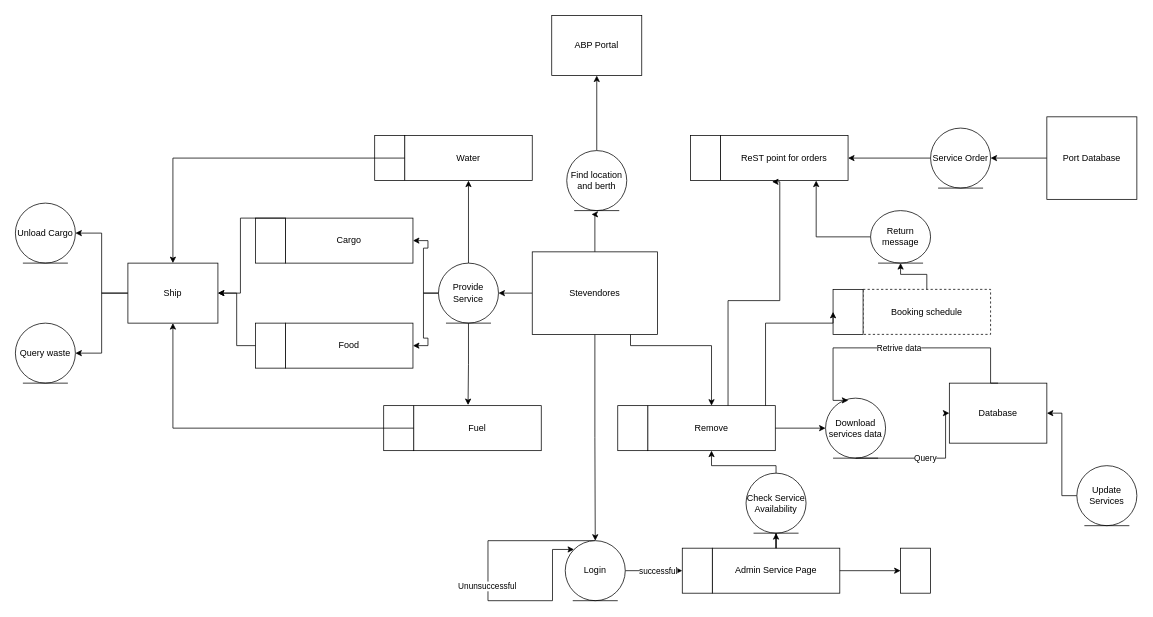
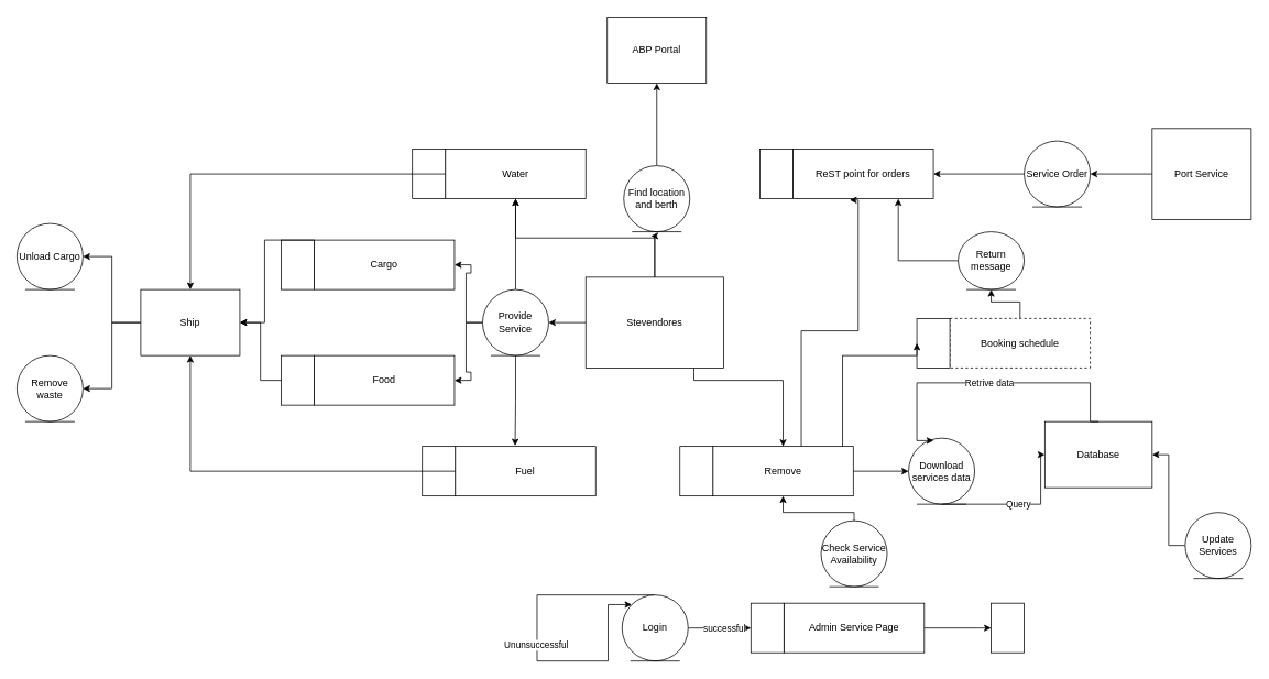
  <mxCell id="0" />
  <mxCell id="1" parent="0" />
  <mxCell id="2" style="edgeStyle=orthogonalEdgeStyle;rounded=0;orthogonalLoop=1;jettySize=auto;html=1;entryX=0;entryY=0;entryDx=0;entryDy=0;" parent="1" source="6" target="6" edge="1"><mxGeometry relative="1" as="geometry"><mxPoint x="644" y="780" as="sourcePoint" /><mxPoint x="700" y="590" as="targetPoint" /><Array as="points"><mxPoint x="650" y="720" /><mxPoint x="650" y="800" /><mxPoint x="736" y="800" /><mxPoint x="736" y="732" /></Array></mxGeometry></mxCell>
  <mxCell id="3" value="Ununsuccessful" style="edgeLabel;html=1;align=center;verticalAlign=middle;resizable=0;points=[];" parent="2" vertex="1" connectable="0"><mxGeometry y="-2" relative="1" as="geometry"><mxPoint as="offset" /></mxGeometry></mxCell>
  <mxCell id="4" style="edgeStyle=orthogonalEdgeStyle;rounded=0;orthogonalLoop=1;jettySize=auto;html=1;entryX=0;entryY=0.5;entryDx=0;entryDy=0;" parent="1" source="6" target="14" edge="1"><mxGeometry relative="1" as="geometry"><mxPoint x="900" y="610" as="targetPoint" /></mxGeometry></mxCell>
  <mxCell id="5" value="successful" style="edgeLabel;html=1;align=center;verticalAlign=middle;resizable=0;points=[];" parent="4" vertex="1" connectable="0"><mxGeometry x="0.125" relative="1" as="geometry"><mxPoint as="offset" /></mxGeometry></mxCell>
  <mxCell id="6" value="Login" style="ellipse;shape=umlEntity;whiteSpace=wrap;html=1;" parent="1" vertex="1"><mxGeometry x="753" y="720" width="80" height="80" as="geometry" /></mxCell>
- <mxCell id="7" style="edgeStyle=orthogonalEdgeStyle;rounded=0;orthogonalLoop=1;jettySize=auto;html=1;entryX=0.5;entryY=0;entryDx=0;entryDy=0;" parent="1" source="11" target="6" edge="1"><mxGeometry relative="1" as="geometry" /></mxCell>
+ <mxCell id="7" style="edgeStyle=orthogonalEdgeStyle;rounded=0;orthogonalLoop=1;jettySize=auto;html=1;" parent="1" source="11" target="33" edge="1"><mxGeometry relative="1" as="geometry" /></mxCell>
  <mxCell id="8" style="edgeStyle=orthogonalEdgeStyle;rounded=0;orthogonalLoop=1;jettySize=auto;html=1;" parent="1" source="11" target="31" edge="1"><mxGeometry relative="1" as="geometry" /></mxCell>
  <mxCell id="9" style="edgeStyle=orthogonalEdgeStyle;rounded=0;orthogonalLoop=1;jettySize=auto;html=1;entryX=0.5;entryY=0;entryDx=0;entryDy=0;" parent="1" source="11" target="54" edge="1"><mxGeometry relative="1" as="geometry"><Array as="points"><mxPoint x="840" y="460" /><mxPoint x="948" y="460" /></Array></mxGeometry></mxCell>
  <mxCell id="10" style="edgeStyle=orthogonalEdgeStyle;rounded=0;orthogonalLoop=1;jettySize=auto;html=1;entryX=0.413;entryY=1.063;entryDx=0;entryDy=0;entryPerimeter=0;" parent="1" source="11" target="73" edge="1"><mxGeometry relative="1" as="geometry"><Array as="points"><mxPoint x="793" y="285" /></Array></mxGeometry></mxCell>
  <mxCell id="11" value="Stevendores" style="rounded=0;whiteSpace=wrap;html=1;" parent="1" vertex="1"><mxGeometry x="709" y="335" width="167" height="110" as="geometry" /></mxCell>
  <mxCell id="12" value="" style="group" parent="1" vertex="1" connectable="0"><mxGeometry x="909" y="730" width="210" height="60" as="geometry" /></mxCell>
  <mxCell id="13" value="Admin Service Page" style="rounded=0;whiteSpace=wrap;html=1;fillColor=#FFFFFF ;strokeColor=#000000;" parent="12" vertex="1"><mxGeometry x="40" width="170" height="60" as="geometry" /></mxCell>
  <mxCell id="14" value="" style="rounded=0;whiteSpace=wrap;html=1;" parent="12" vertex="1"><mxGeometry width="40" height="60" as="geometry" /></mxCell>
  <mxCell id="15" value="" style="group" parent="1" vertex="1" connectable="0"><mxGeometry x="1200" y="730" width="210" height="60" as="geometry" /></mxCell>
  <mxCell id="16" value="" style="rounded=0;whiteSpace=wrap;html=1;" parent="15" vertex="1"><mxGeometry width="40" height="60" as="geometry" /></mxCell>
  <mxCell id="17" style="edgeStyle=orthogonalEdgeStyle;rounded=0;orthogonalLoop=1;jettySize=auto;html=1;entryX=1;entryY=0.5;entryDx=0;entryDy=0;" parent="1" source="18" target="23" edge="1"><mxGeometry relative="1" as="geometry" /></mxCell>
- <mxCell id="18" value="Port Database" style="rounded=0;whiteSpace=wrap;html=1;" parent="1" vertex="1"><mxGeometry x="1395" y="155" width="120" height="110" as="geometry" /></mxCell>
+ <mxCell id="18" value="Port Service" style="rounded=0;whiteSpace=wrap;html=1;" parent="1" vertex="1"><mxGeometry x="1395" y="155" width="120" height="110" as="geometry" /></mxCell>
  <mxCell id="19" value="" style="group" parent="1" vertex="1" connectable="0"><mxGeometry x="920" y="180" width="210" height="60" as="geometry" /></mxCell>
  <mxCell id="20" value="ReST point for orders" style="rounded=0;whiteSpace=wrap;html=1;fillColor=#FFFFFF ;strokeColor=#000000;" parent="19" vertex="1"><mxGeometry x="40" width="170" height="60" as="geometry" /></mxCell>
  <mxCell id="21" value="" style="rounded=0;whiteSpace=wrap;html=1;" parent="19" vertex="1"><mxGeometry width="40" height="60" as="geometry" /></mxCell>
  <mxCell id="22" style="edgeStyle=orthogonalEdgeStyle;rounded=0;orthogonalLoop=1;jettySize=auto;html=1;entryX=1;entryY=0.5;entryDx=0;entryDy=0;" parent="1" source="23" target="20" edge="1"><mxGeometry relative="1" as="geometry" /></mxCell>
  <mxCell id="23" value="Service Order" style="ellipse;shape=umlEntity;whiteSpace=wrap;html=1;" parent="1" vertex="1"><mxGeometry x="1240" y="170" width="80" height="80" as="geometry" /></mxCell>
  <mxCell id="24" style="edgeStyle=orthogonalEdgeStyle;rounded=0;orthogonalLoop=1;jettySize=auto;html=1;" parent="1" source="26" target="48" edge="1"><mxGeometry relative="1" as="geometry" /></mxCell>
  <mxCell id="25" style="edgeStyle=orthogonalEdgeStyle;rounded=0;orthogonalLoop=1;jettySize=auto;html=1;" parent="1" source="26" target="49" edge="1"><mxGeometry relative="1" as="geometry" /></mxCell>
  <mxCell id="26" value="Ship" style="rounded=0;whiteSpace=wrap;html=1;" parent="1" vertex="1"><mxGeometry x="170" y="350" width="120" height="80" as="geometry" /></mxCell>
  <mxCell id="27" style="edgeStyle=orthogonalEdgeStyle;rounded=0;orthogonalLoop=1;jettySize=auto;html=1;entryX=0.5;entryY=1;entryDx=0;entryDy=0;" parent="1" source="31" target="33" edge="1"><mxGeometry relative="1" as="geometry"><mxPoint x="623" y="280" as="targetPoint" /></mxGeometry></mxCell>
  <mxCell id="28" style="edgeStyle=orthogonalEdgeStyle;rounded=0;orthogonalLoop=1;jettySize=auto;html=1;entryX=0.426;entryY=-0.014;entryDx=0;entryDy=0;entryPerimeter=0;" parent="1" source="31" target="37" edge="1"><mxGeometry relative="1" as="geometry"><mxPoint x="623" y="470" as="targetPoint" /></mxGeometry></mxCell>
  <mxCell id="29" style="edgeStyle=orthogonalEdgeStyle;rounded=0;orthogonalLoop=1;jettySize=auto;html=1;entryX=1;entryY=0.5;entryDx=0;entryDy=0;" parent="1" source="31" target="41" edge="1"><mxGeometry relative="1" as="geometry"><mxPoint x="550" y="390" as="targetPoint" /></mxGeometry></mxCell>
  <mxCell id="30" style="edgeStyle=orthogonalEdgeStyle;rounded=0;orthogonalLoop=1;jettySize=auto;html=1;entryX=1;entryY=0.5;entryDx=0;entryDy=0;" parent="1" source="31" target="45" edge="1"><mxGeometry relative="1" as="geometry" /></mxCell>
  <mxCell id="31" value="Provide Service" style="ellipse;shape=umlEntity;whiteSpace=wrap;html=1;" parent="1" vertex="1"><mxGeometry x="584" y="350" width="80" height="80" as="geometry" /></mxCell>
  <mxCell id="32" value="" style="group" parent="1" vertex="1" connectable="0"><mxGeometry x="499" y="180" width="210" height="60" as="geometry" /></mxCell>
  <mxCell id="33" value="Water" style="rounded=0;whiteSpace=wrap;html=1;fillColor=#FFFFFF ;strokeColor=#000000;" parent="32" vertex="1"><mxGeometry x="40" width="170" height="60" as="geometry" /></mxCell>
  <mxCell id="34" value="" style="rounded=0;whiteSpace=wrap;html=1;" parent="32" vertex="1"><mxGeometry width="40" height="60" as="geometry" /></mxCell>
  <mxCell id="35" style="edgeStyle=orthogonalEdgeStyle;rounded=0;orthogonalLoop=1;jettySize=auto;html=1;" parent="1" source="33" target="26" edge="1"><mxGeometry relative="1" as="geometry" /></mxCell>
  <mxCell id="36" value="" style="group" parent="1" vertex="1" connectable="0"><mxGeometry x="511" y="540" width="210" height="60" as="geometry" /></mxCell>
  <mxCell id="37" value="Fuel" style="rounded=0;whiteSpace=wrap;html=1;fillColor=#FFFFFF ;strokeColor=#000000;" parent="36" vertex="1"><mxGeometry x="40" width="170" height="60" as="geometry" /></mxCell>
  <mxCell id="38" value="" style="rounded=0;whiteSpace=wrap;html=1;" parent="36" vertex="1"><mxGeometry width="40" height="60" as="geometry" /></mxCell>
  <mxCell id="39" style="edgeStyle=orthogonalEdgeStyle;rounded=0;orthogonalLoop=1;jettySize=auto;html=1;entryX=0.5;entryY=1;entryDx=0;entryDy=0;" parent="1" source="37" target="26" edge="1"><mxGeometry relative="1" as="geometry" /></mxCell>
  <mxCell id="40" value="" style="group" parent="1" vertex="1" connectable="0"><mxGeometry x="340" y="430" width="210" height="60" as="geometry" /></mxCell>
  <mxCell id="41" value="Food" style="rounded=0;whiteSpace=wrap;html=1;fillColor=#FFFFFF ;strokeColor=#000000;" parent="40" vertex="1"><mxGeometry x="40" width="170" height="60" as="geometry" /></mxCell>
  <mxCell id="42" value="" style="rounded=0;whiteSpace=wrap;html=1;" parent="40" vertex="1"><mxGeometry width="40" height="60" as="geometry" /></mxCell>
  <mxCell id="43" style="edgeStyle=orthogonalEdgeStyle;rounded=0;orthogonalLoop=1;jettySize=auto;html=1;entryX=1;entryY=0.5;entryDx=0;entryDy=0;" parent="1" source="42" target="26" edge="1"><mxGeometry relative="1" as="geometry" /></mxCell>
  <mxCell id="44" value="" style="group" parent="1" vertex="1" connectable="0"><mxGeometry x="340" y="290" width="210" height="60" as="geometry" /></mxCell>
  <mxCell id="45" value="Cargo" style="rounded=0;whiteSpace=wrap;html=1;fillColor=#FFFFFF ;strokeColor=#000000;" parent="44" vertex="1"><mxGeometry x="40" width="170" height="60" as="geometry" /></mxCell>
  <mxCell id="46" value="" style="rounded=0;whiteSpace=wrap;html=1;" parent="44" vertex="1"><mxGeometry width="40" height="60" as="geometry" /></mxCell>
  <mxCell id="47" style="edgeStyle=orthogonalEdgeStyle;rounded=0;orthogonalLoop=1;jettySize=auto;html=1;" parent="1" source="45" edge="1"><mxGeometry relative="1" as="geometry"><mxPoint x="290" y="390" as="targetPoint" /><Array as="points"><mxPoint x="320" y="290" /><mxPoint x="320" y="390" /></Array></mxGeometry></mxCell>
- <mxCell id="48" value="Query waste" style="ellipse;shape=umlEntity;whiteSpace=wrap;html=1;" parent="1" vertex="1"><mxGeometry x="20" y="430" width="80" height="80" as="geometry" /></mxCell>
+ <mxCell id="48" value="Remove waste" style="ellipse;shape=umlEntity;whiteSpace=wrap;html=1;" parent="1" vertex="1"><mxGeometry x="20" y="430" width="80" height="80" as="geometry" /></mxCell>
  <mxCell id="49" value="Unload Cargo" style="ellipse;shape=umlEntity;whiteSpace=wrap;html=1;" parent="1" vertex="1"><mxGeometry x="20" y="270" width="80" height="80" as="geometry" /></mxCell>
  <mxCell id="50" style="edgeStyle=orthogonalEdgeStyle;rounded=0;orthogonalLoop=1;jettySize=auto;html=1;entryX=1;entryY=0.5;entryDx=0;entryDy=0;" parent="1" source="51" target="52" edge="1"><mxGeometry relative="1" as="geometry" /></mxCell>
  <mxCell id="51" value="Update Services" style="ellipse;shape=umlEntity;whiteSpace=wrap;html=1;" parent="1" vertex="1"><mxGeometry x="1435" y="620" width="80" height="80" as="geometry" /></mxCell>
  <mxCell id="52" value="Database" style="rounded=0;whiteSpace=wrap;html=1;" parent="1" vertex="1"><mxGeometry x="1265" y="510" width="130" height="80" as="geometry" /></mxCell>
  <mxCell id="53" value="" style="group" parent="1" vertex="1" connectable="0"><mxGeometry x="823" y="540" width="210" height="60" as="geometry" /></mxCell>
  <mxCell id="54" value="Remove" style="rounded=0;whiteSpace=wrap;html=1;fillColor=#FFFFFF ;strokeColor=#000000;" parent="53" vertex="1"><mxGeometry x="40" width="170" height="60" as="geometry" /></mxCell>
  <mxCell id="55" value="" style="rounded=0;whiteSpace=wrap;html=1;" parent="53" vertex="1"><mxGeometry width="40" height="60" as="geometry" /></mxCell>
  <mxCell id="56" value="Download services data" style="ellipse;shape=umlEntity;whiteSpace=wrap;html=1;" parent="1" vertex="1"><mxGeometry x="1100" y="530" width="80" height="80" as="geometry" /></mxCell>
  <mxCell id="57" value="Query" style="edgeStyle=orthogonalEdgeStyle;rounded=0;orthogonalLoop=1;jettySize=auto;html=1;entryX=0;entryY=0.5;entryDx=0;entryDy=0;exitX=0.5;exitY=1;exitDx=0;exitDy=0;" parent="1" source="56" target="52" edge="1"><mxGeometry relative="1" as="geometry"><mxPoint x="1190" y="685.359" as="sourcePoint" /><mxPoint x="1280" y="530" as="targetPoint" /><Array as="points"><mxPoint x="1260" y="610" /><mxPoint x="1260" y="550" /></Array></mxGeometry></mxCell>
  <mxCell id="58" value="Retrive data" style="edgeStyle=orthogonalEdgeStyle;rounded=0;orthogonalLoop=1;jettySize=auto;html=1;entryX=0.379;entryY=0.037;entryDx=0;entryDy=0;entryPerimeter=0;exitX=0.5;exitY=0;exitDx=0;exitDy=0;" parent="1" source="52" target="56" edge="1"><mxGeometry relative="1" as="geometry"><mxPoint x="1440" y="483" as="sourcePoint" /><mxPoint x="1240" y="693.542" as="targetPoint" /><Array as="points"><mxPoint x="1320" y="510" /><mxPoint x="1320" y="463" /><mxPoint x="1110" y="463" /></Array></mxGeometry></mxCell>
  <mxCell id="59" style="edgeStyle=orthogonalEdgeStyle;rounded=0;orthogonalLoop=1;jettySize=auto;html=1;" parent="1" source="54" target="56" edge="1"><mxGeometry relative="1" as="geometry" /></mxCell>
  <mxCell id="60" style="edgeStyle=orthogonalEdgeStyle;rounded=0;orthogonalLoop=1;jettySize=auto;html=1;entryX=0.5;entryY=1;entryDx=0;entryDy=0;" parent="1" source="61" target="54" edge="1"><mxGeometry relative="1" as="geometry"><Array as="points"><mxPoint x="1034" y="620" /><mxPoint x="948" y="620" /></Array></mxGeometry></mxCell>
  <mxCell id="61" value="Check Service Availability" style="ellipse;shape=umlEntity;whiteSpace=wrap;html=1;" parent="1" vertex="1"><mxGeometry x="994" y="630" width="80" height="80" as="geometry" /></mxCell>
- <mxCell id="62" style="edgeStyle=orthogonalEdgeStyle;rounded=0;orthogonalLoop=1;jettySize=auto;html=1;" parent="1" source="13" target="61" edge="1"><mxGeometry relative="1" as="geometry" /></mxCell>
  <mxCell id="63" style="edgeStyle=orthogonalEdgeStyle;rounded=0;orthogonalLoop=1;jettySize=auto;html=1;entryX=0;entryY=0.5;entryDx=0;entryDy=0;" parent="1" source="13" target="16" edge="1"><mxGeometry relative="1" as="geometry" /></mxCell>
  <mxCell id="64" style="edgeStyle=orthogonalEdgeStyle;rounded=0;orthogonalLoop=1;jettySize=auto;html=1;entryX=0.404;entryY=1.026;entryDx=0;entryDy=0;entryPerimeter=0;" parent="1" source="54" target="20" edge="1"><mxGeometry relative="1" as="geometry"><Array as="points"><mxPoint x="970" y="400" /><mxPoint x="1039" y="400" /></Array></mxGeometry></mxCell>
  <mxCell id="65" value="" style="group" parent="1" vertex="1" connectable="0"><mxGeometry x="1110" y="385" width="210" height="60" as="geometry" /></mxCell>
  <mxCell id="66" value="Booking schedule" style="rounded=0;whiteSpace=wrap;html=1;fillColor=#FFFFFF ;strokeColor=#000000;dashed=1;" parent="65" vertex="1"><mxGeometry x="40" width="170" height="60" as="geometry" /></mxCell>
  <mxCell id="67" value="" style="rounded=0;whiteSpace=wrap;html=1;" parent="65" vertex="1"><mxGeometry width="40" height="60" as="geometry" /></mxCell>
  <mxCell id="68" style="edgeStyle=orthogonalEdgeStyle;rounded=0;orthogonalLoop=1;jettySize=auto;html=1;entryX=0;entryY=0.5;entryDx=0;entryDy=0;" parent="1" source="54" target="67" edge="1"><mxGeometry relative="1" as="geometry"><Array as="points"><mxPoint x="1020" y="430" /><mxPoint x="1110" y="430" /></Array></mxGeometry></mxCell>
  <mxCell id="69" style="edgeStyle=orthogonalEdgeStyle;rounded=0;orthogonalLoop=1;jettySize=auto;html=1;entryX=0.75;entryY=1;entryDx=0;entryDy=0;" parent="1" source="70" target="20" edge="1"><mxGeometry relative="1" as="geometry" /></mxCell>
  <mxCell id="70" value="Return message" style="ellipse;shape=umlEntity;whiteSpace=wrap;html=1;" parent="1" vertex="1"><mxGeometry x="1160" y="280" width="80" height="70" as="geometry" /></mxCell>
  <mxCell id="71" style="edgeStyle=orthogonalEdgeStyle;rounded=0;orthogonalLoop=1;jettySize=auto;html=1;entryX=0.5;entryY=1;entryDx=0;entryDy=0;" parent="1" source="66" target="70" edge="1"><mxGeometry relative="1" as="geometry" /></mxCell>
  <mxCell id="72" style="edgeStyle=orthogonalEdgeStyle;rounded=0;orthogonalLoop=1;jettySize=auto;html=1;" parent="1" source="73" target="74" edge="1"><mxGeometry relative="1" as="geometry" /></mxCell>
  <mxCell id="73" value="Find location and berth" style="ellipse;shape=umlEntity;whiteSpace=wrap;html=1;" parent="1" vertex="1"><mxGeometry x="755" y="200" width="80" height="80" as="geometry" /></mxCell>
  <mxCell id="74" value="ABP Portal" style="rounded=0;whiteSpace=wrap;html=1;" parent="1" vertex="1"><mxGeometry x="735" y="20" width="120" height="80" as="geometry" /></mxCell>
